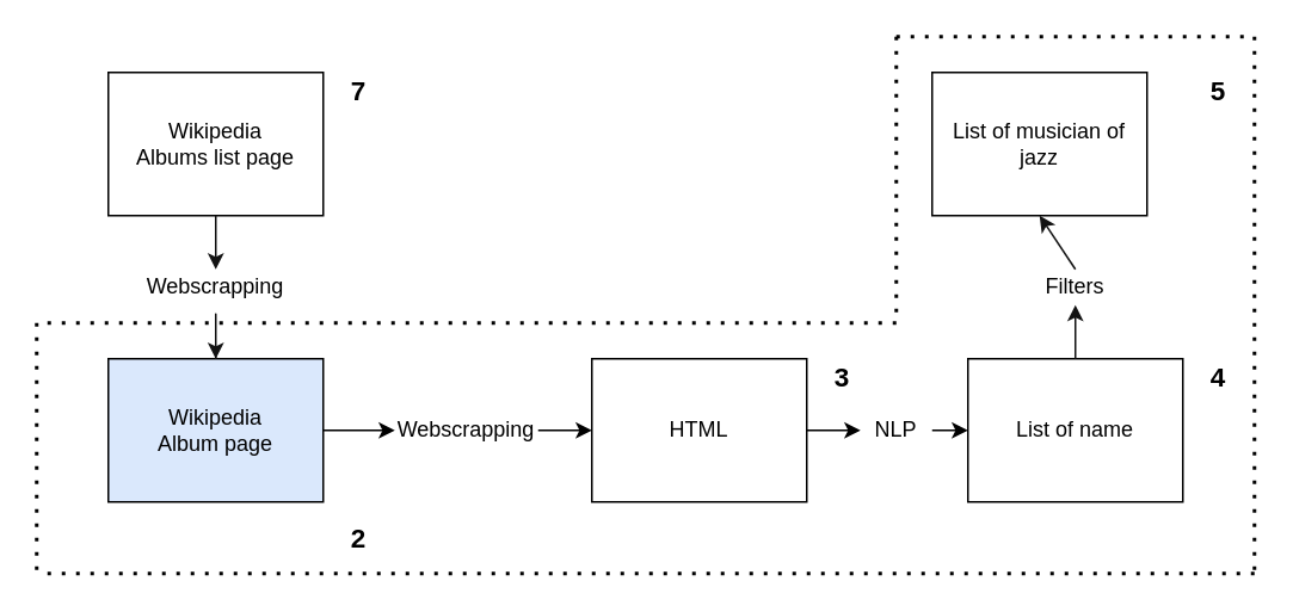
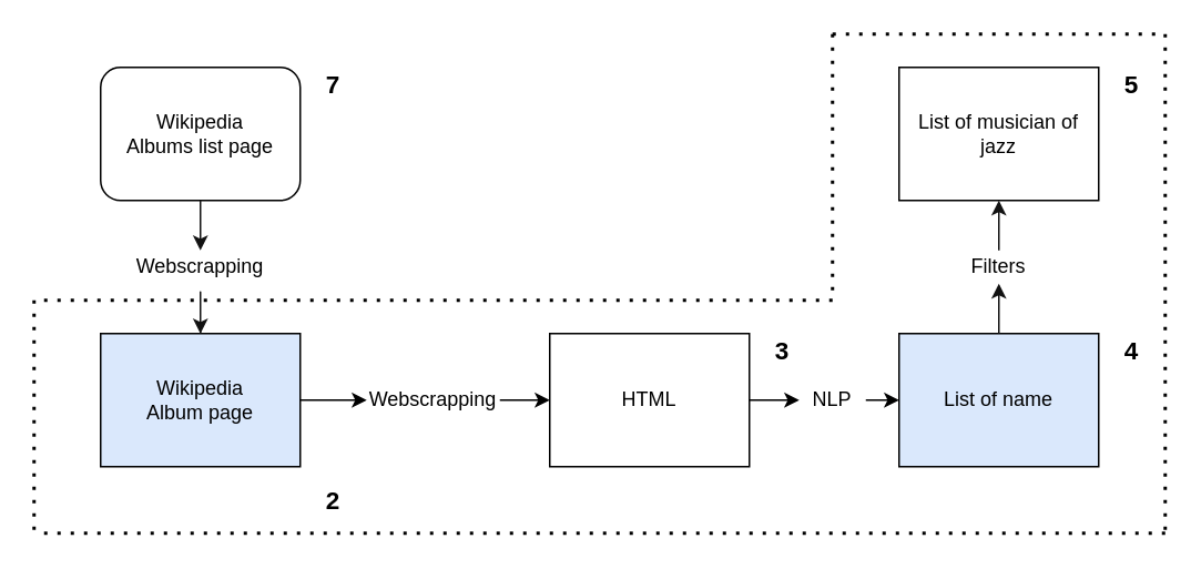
  <mxCell id="0" />
  <mxCell id="1" parent="0" />
- <mxCell id="2" value="Wikipedia&lt;br&gt;Albums list page" style="rounded=0;whiteSpace=wrap;html=1;" parent="1" vertex="1"><mxGeometry x="60" y="40" width="120" height="80" as="geometry" /></mxCell>
+ <mxCell id="2" value="Wikipedia&lt;br&gt;Albums list page" style="whiteSpace=wrap;html=1;rounded=1;" parent="1" vertex="1"><mxGeometry x="60" y="40" width="120" height="80" as="geometry" /></mxCell>
  <mxCell id="3" value="" style="endArrow=classic;html=1;fillColor=#f5f5f5;entryX=0.5;entryY=0;entryDx=0;entryDy=0;exitX=0.5;exitY=1;exitDx=0;exitDy=0;strokeColor=#121212;" parent="1" source="2" target="5" edge="1"><mxGeometry width="50" height="50" relative="1" as="geometry"><mxPoint x="150" y="130" as="sourcePoint" /><mxPoint x="340" y="290" as="targetPoint" /></mxGeometry></mxCell>
  <mxCell id="4" value="Wikipedia&lt;br&gt;Album page" style="rounded=0;whiteSpace=wrap;html=1;fillColor=#dae8fc;" parent="1" vertex="1"><mxGeometry x="60" y="200" width="120" height="80" as="geometry" /></mxCell>
  <mxCell id="5" value="Webscrapping" style="text;html=1;strokeColor=none;fillColor=none;align=center;verticalAlign=middle;whiteSpace=wrap;rounded=0;" parent="1" vertex="1"><mxGeometry x="100" y="150" width="40" height="20" as="geometry" /></mxCell>
  <mxCell id="6" value="" style="endArrow=classic;html=1;fillColor=#f5f5f5;strokeColor=#121212;" parent="1" edge="1"><mxGeometry width="50" height="50" relative="1" as="geometry"><mxPoint x="120" y="200" as="sourcePoint" /><mxPoint x="120" y="200" as="targetPoint" /><Array as="points"><mxPoint x="120" y="170" /></Array></mxGeometry></mxCell>
- <mxCell id="7" value="List of name" style="rounded=0;whiteSpace=wrap;html=1;" parent="1" vertex="1"><mxGeometry x="540" y="200" width="120" height="80" as="geometry" /></mxCell>
+ <mxCell id="7" value="List of name" style="rounded=0;whiteSpace=wrap;html=1;fillColor=#dae8fc;" parent="1" vertex="1"><mxGeometry x="540" y="200" width="120" height="80" as="geometry" /></mxCell>
  <mxCell id="8" value="" style="endArrow=classic;html=1;entryX=0;entryY=0.5;entryDx=0;entryDy=0;" parent="1" target="7" edge="1"><mxGeometry width="50" height="50" relative="1" as="geometry"><mxPoint x="520" y="240" as="sourcePoint" /><mxPoint x="580" y="290" as="targetPoint" /></mxGeometry></mxCell>
  <mxCell id="9" value="NLP" style="text;html=1;strokeColor=none;fillColor=none;align=center;verticalAlign=middle;whiteSpace=wrap;rounded=0;" parent="1" vertex="1"><mxGeometry x="480" y="230" width="40" height="20" as="geometry" /></mxCell>
  <mxCell id="10" value="" style="endArrow=classic;html=1;exitX=1;exitY=0.5;exitDx=0;exitDy=0;" parent="1" source="4" edge="1"><mxGeometry width="50" height="50" relative="1" as="geometry"><mxPoint x="180" y="230" as="sourcePoint" /><mxPoint x="220" y="240" as="targetPoint" /></mxGeometry></mxCell>
- <mxCell id="11" value="List of musician of jazz" style="rounded=0;whiteSpace=wrap;html=1;" parent="1" vertex="1"><mxGeometry x="520" y="40" width="120" height="80" as="geometry" /></mxCell>
+ <mxCell id="11" value="List of musician of jazz" style="rounded=0;whiteSpace=wrap;html=1;" parent="1" vertex="1"><mxGeometry x="540" y="40" width="120" height="80" as="geometry" /></mxCell>
  <mxCell id="12" value="" style="endArrow=classic;html=1;strokeColor=#121212;entryX=0.5;entryY=1;entryDx=0;entryDy=0;exitX=0.5;exitY=0;exitDx=0;exitDy=0;" parent="1" source="13" target="11" edge="1"><mxGeometry width="50" height="50" relative="1" as="geometry"><mxPoint x="530" y="330" as="sourcePoint" /><mxPoint x="580" y="280" as="targetPoint" /></mxGeometry></mxCell>
  <mxCell id="13" value="Filters" style="text;html=1;strokeColor=none;fillColor=none;align=center;verticalAlign=middle;whiteSpace=wrap;rounded=0;" parent="1" vertex="1"><mxGeometry x="580" y="150" width="40" height="20" as="geometry" /></mxCell>
  <mxCell id="14" value="" style="endArrow=classic;html=1;strokeColor=#121212;entryX=0.5;entryY=1;entryDx=0;entryDy=0;exitX=0.5;exitY=0;exitDx=0;exitDy=0;" parent="1" source="7" target="13" edge="1"><mxGeometry width="50" height="50" relative="1" as="geometry"><mxPoint x="600" y="200" as="sourcePoint" /><mxPoint x="600" y="120" as="targetPoint" /></mxGeometry></mxCell>
  <mxCell id="15" value="7" style="text;html=1;strokeColor=none;fillColor=none;align=center;verticalAlign=middle;whiteSpace=wrap;rounded=0;fontStyle=1;fontSize=15;" parent="1" vertex="1"><mxGeometry x="180" y="40" width="40" height="20" as="geometry" /></mxCell>
  <mxCell id="16" value="2" style="text;html=1;strokeColor=none;fillColor=none;align=center;verticalAlign=middle;whiteSpace=wrap;rounded=0;fontStyle=1;fontSize=15;" parent="1" vertex="1"><mxGeometry x="180" y="290" width="40" height="20" as="geometry" /></mxCell>
  <mxCell id="17" value="4" style="text;html=1;strokeColor=none;fillColor=none;align=center;verticalAlign=middle;whiteSpace=wrap;rounded=0;fontStyle=1;fontSize=15;" parent="1" vertex="1"><mxGeometry x="660" y="200" width="40" height="20" as="geometry" /></mxCell>
  <mxCell id="18" value="5" style="text;html=1;strokeColor=none;fillColor=none;align=center;verticalAlign=middle;whiteSpace=wrap;rounded=0;fontStyle=1;fontSize=15;" parent="1" vertex="1"><mxGeometry x="660" y="40" width="40" height="20" as="geometry" /></mxCell>
  <mxCell id="19" value="HTML" style="rounded=0;whiteSpace=wrap;html=1;" vertex="1" parent="1"><mxGeometry x="330" y="200" width="120" height="80" as="geometry" /></mxCell>
  <mxCell id="20" value="Webscrapping" style="text;html=1;strokeColor=none;fillColor=none;align=center;verticalAlign=middle;whiteSpace=wrap;rounded=0;" vertex="1" parent="1"><mxGeometry x="240" y="230" width="40" height="20" as="geometry" /></mxCell>
  <mxCell id="21" value="" style="endArrow=classic;html=1;entryX=0;entryY=0.5;entryDx=0;entryDy=0;" edge="1" parent="1" target="19"><mxGeometry width="50" height="50" relative="1" as="geometry"><mxPoint x="300" y="240" as="sourcePoint" /><mxPoint x="230" y="250" as="targetPoint" /></mxGeometry></mxCell>
  <mxCell id="22" value="" style="endArrow=classic;html=1;entryX=0;entryY=0.5;entryDx=0;entryDy=0;exitX=1;exitY=0.5;exitDx=0;exitDy=0;" edge="1" parent="1" source="19" target="9"><mxGeometry width="50" height="50" relative="1" as="geometry"><mxPoint x="530" y="250" as="sourcePoint" /><mxPoint x="550" y="250" as="targetPoint" /></mxGeometry></mxCell>
  <mxCell id="23" value="3" style="text;html=1;strokeColor=none;fillColor=none;align=center;verticalAlign=middle;whiteSpace=wrap;rounded=0;fontStyle=1;fontSize=15;" vertex="1" parent="1"><mxGeometry x="450" y="200" width="40" height="20" as="geometry" /></mxCell>
  <mxCell id="24" value="" style="endArrow=none;dashed=1;html=1;dashPattern=1 3;strokeWidth=2;" edge="1" parent="1"><mxGeometry width="50" height="50" relative="1" as="geometry"><mxPoint x="700" y="320" as="sourcePoint" /><mxPoint x="20" y="320" as="targetPoint" /></mxGeometry></mxCell>
  <mxCell id="25" value="" style="endArrow=none;dashed=1;html=1;dashPattern=1 3;strokeWidth=2;" edge="1" parent="1"><mxGeometry width="50" height="50" relative="1" as="geometry"><mxPoint x="20" y="180" as="sourcePoint" /><mxPoint x="20" y="320" as="targetPoint" /></mxGeometry></mxCell>
  <mxCell id="26" value="" style="endArrow=none;dashed=1;html=1;dashPattern=1 3;strokeWidth=2;" edge="1" parent="1"><mxGeometry width="50" height="50" relative="1" as="geometry"><mxPoint x="700" y="20" as="sourcePoint" /><mxPoint x="700" y="320" as="targetPoint" /></mxGeometry></mxCell>
  <mxCell id="27" value="" style="endArrow=none;dashed=1;html=1;dashPattern=1 3;strokeWidth=2;" edge="1" parent="1"><mxGeometry width="50" height="50" relative="1" as="geometry"><mxPoint x="500" y="20" as="sourcePoint" /><mxPoint x="700" y="20" as="targetPoint" /></mxGeometry></mxCell>
  <mxCell id="28" value="" style="endArrow=none;dashed=1;html=1;dashPattern=1 3;strokeWidth=2;" edge="1" parent="1"><mxGeometry width="50" height="50" relative="1" as="geometry"><mxPoint x="500" y="20" as="sourcePoint" /><mxPoint x="500" y="180" as="targetPoint" /></mxGeometry></mxCell>
  <mxCell id="29" value="" style="endArrow=none;dashed=1;html=1;dashPattern=1 3;strokeWidth=2;" edge="1" parent="1"><mxGeometry width="50" height="50" relative="1" as="geometry"><mxPoint x="500" y="180" as="sourcePoint" /><mxPoint x="20" y="180" as="targetPoint" /></mxGeometry></mxCell>
